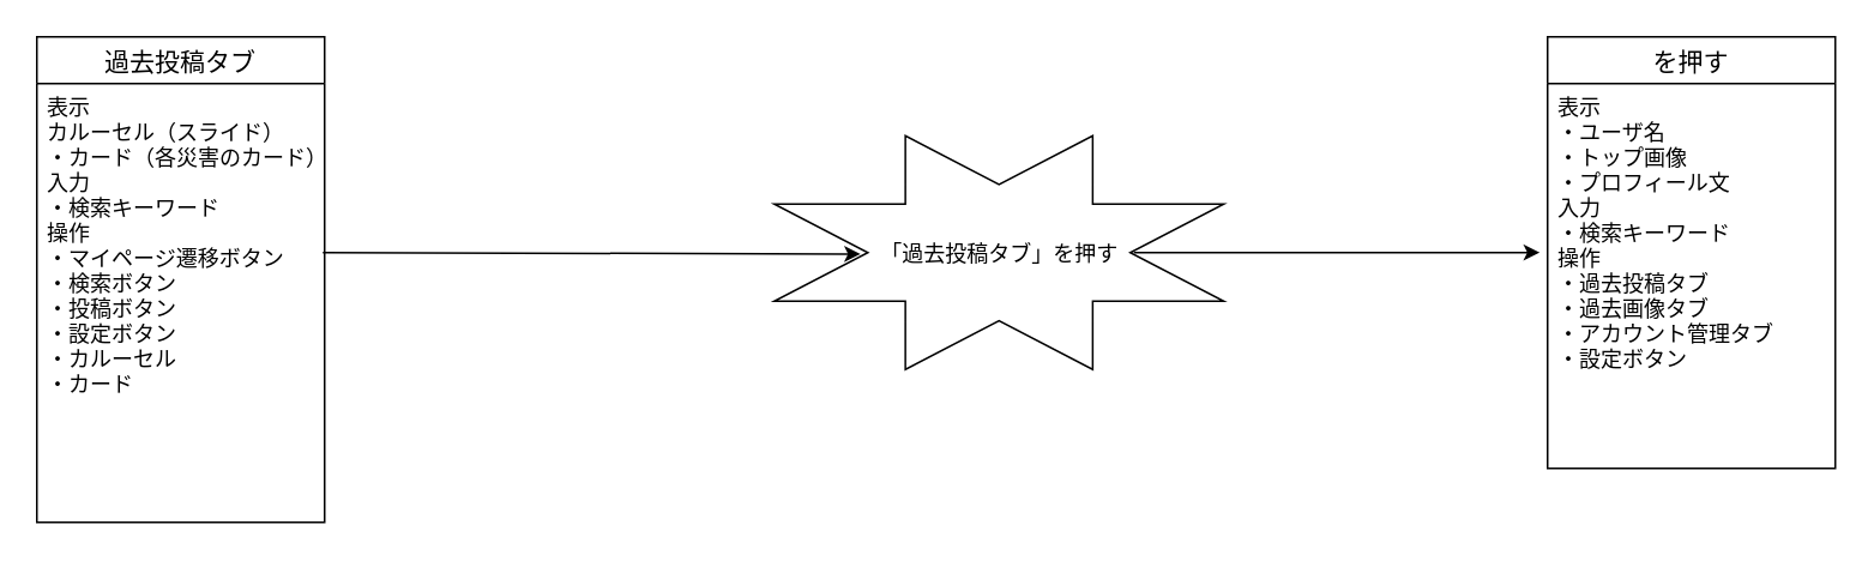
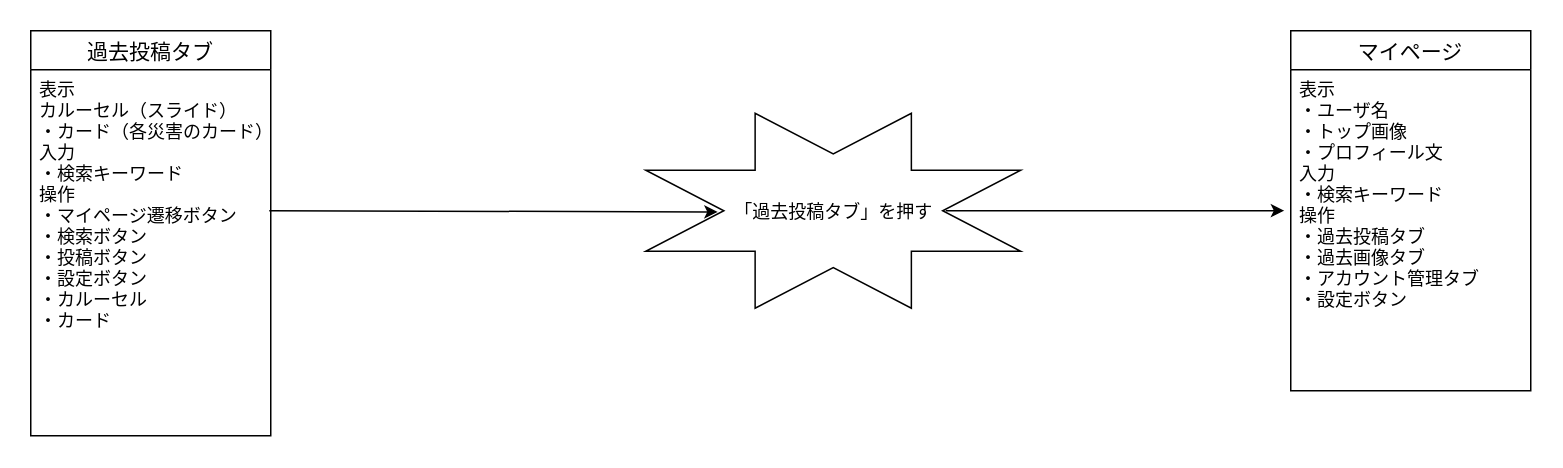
  <mxCell id="0" />
  <mxCell id="1" parent="0" />
  <mxCell id="2" value="過去投稿タブ" style="swimlane;fontStyle=0;childLayout=stackLayout;horizontal=1;startSize=26;horizontalStack=0;resizeParent=1;resizeParentMax=0;resizeLast=0;collapsible=1;marginBottom=0;align=center;fontSize=14;" parent="1" vertex="1"><mxGeometry x="20" y="20" width="160" height="270" as="geometry" /></mxCell>
  <mxCell id="3" value="表示&#10;カルーセル（スライド）&#10;・カード（各災害のカード）&#10;入力&#10;・検索キーワード&#10;操作&#10;・マイページ遷移ボタン&#10;・検索ボタン&#10;・投稿ボタン&#10;・設定ボタン&#10;・カルーセル&#10;・カード" style="text;strokeColor=none;fillColor=none;spacingLeft=4;spacingRight=4;overflow=hidden;rotatable=0;points=[[0,0.5],[1,0.5]];portConstraint=eastwest;fontSize=12;" parent="2" vertex="1"><mxGeometry y="26" width="160" height="244" as="geometry" /></mxCell>
  <mxCell id="4" value="" style="verticalLabelPosition=bottom;verticalAlign=top;html=1;shape=mxgraph.basic.8_point_star" parent="1" vertex="1"><mxGeometry x="430" y="75" width="250" height="130" as="geometry" /></mxCell>
  <mxCell id="5" value="「過去投稿タブ」を押す" style="text;html=1;strokeColor=none;fillColor=none;align=center;verticalAlign=middle;whiteSpace=wrap;rounded=0;" parent="1" vertex="1"><mxGeometry x="487.5" y="130" width="135" height="22.5" as="geometry" /></mxCell>
- <mxCell id="6" value="を押す" style="swimlane;fontStyle=0;childLayout=stackLayout;horizontal=1;startSize=26;horizontalStack=0;resizeParent=1;resizeParentMax=0;resizeLast=0;collapsible=1;marginBottom=0;align=center;fontSize=14;" parent="1" vertex="1"><mxGeometry x="860" y="20" width="160" height="240" as="geometry" /></mxCell>
+ <mxCell id="6" value="マイページ" style="swimlane;fontStyle=0;childLayout=stackLayout;horizontal=1;startSize=26;horizontalStack=0;resizeParent=1;resizeParentMax=0;resizeLast=0;collapsible=1;marginBottom=0;align=center;fontSize=14;" parent="1" vertex="1"><mxGeometry x="860" y="20" width="160" height="240" as="geometry" /></mxCell>
  <mxCell id="7" value="表示&#10;・ユーザ名&#10;・トップ画像&#10;・プロフィール文&#10;入力&#10;・検索キーワード&#10;操作&#10;・過去投稿タブ&#10;・過去画像タブ&#10;・アカウント管理タブ&#10;・設定ボタン" style="text;strokeColor=none;fillColor=none;spacingLeft=4;spacingRight=4;overflow=hidden;rotatable=0;points=[[0,0.5],[1,0.5]];portConstraint=eastwest;fontSize=12;" parent="6" vertex="1"><mxGeometry y="26" width="160" height="214" as="geometry" /></mxCell>
  <mxCell id="8" value="" style="endArrow=classic;html=1;entryX=0.192;entryY=0.506;entryDx=0;entryDy=0;entryPerimeter=0;" parent="1" target="4" edge="1"><mxGeometry width="50" height="50" relative="1" as="geometry"><mxPoint x="179" y="140" as="sourcePoint" /><mxPoint x="680" y="220" as="targetPoint" /></mxGeometry></mxCell>
  <mxCell id="9" value="" style="endArrow=classic;html=1;entryX=-0.027;entryY=0.439;entryDx=0;entryDy=0;entryPerimeter=0;" parent="1" edge="1" target="7"><mxGeometry width="50" height="50" relative="1" as="geometry"><mxPoint x="630" y="140" as="sourcePoint" /><mxPoint x="610" y="140" as="targetPoint" /><Array as="points" /></mxGeometry></mxCell>
